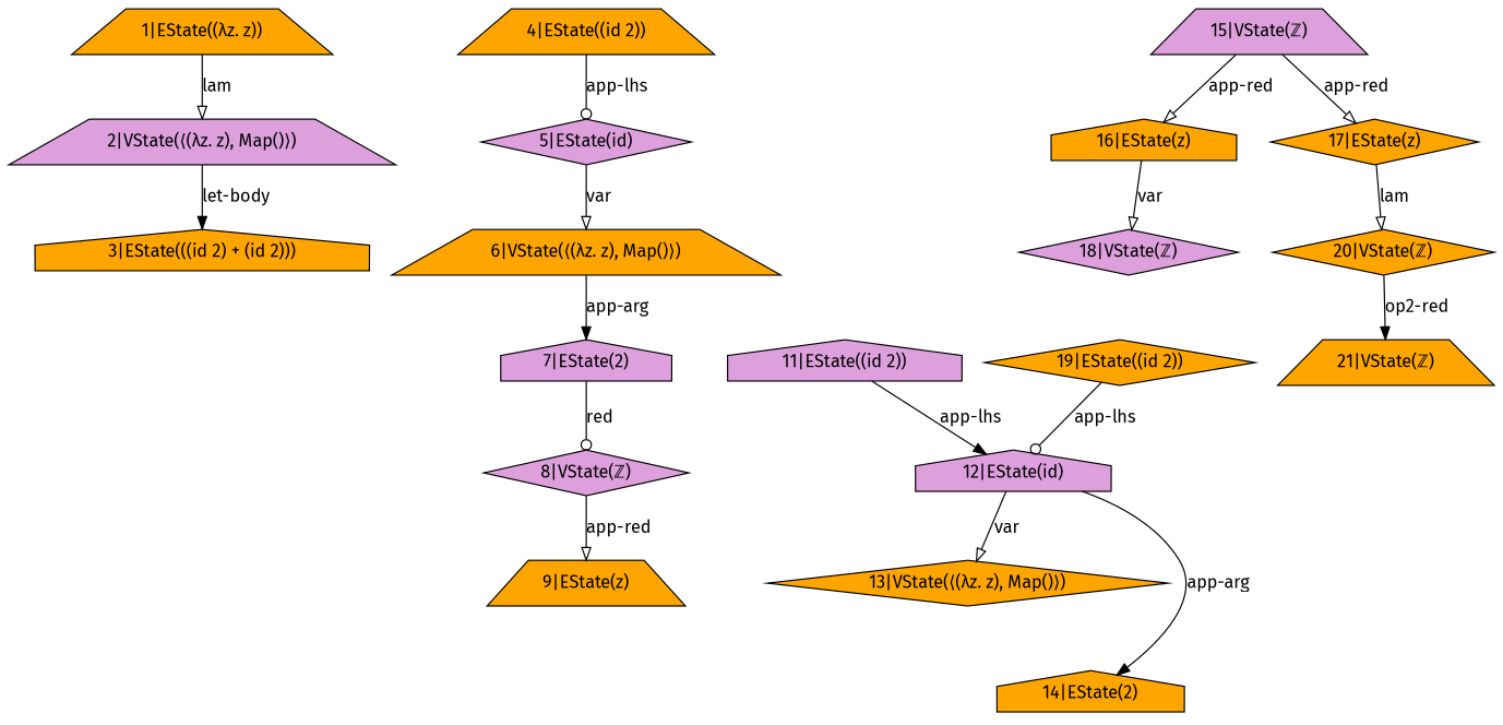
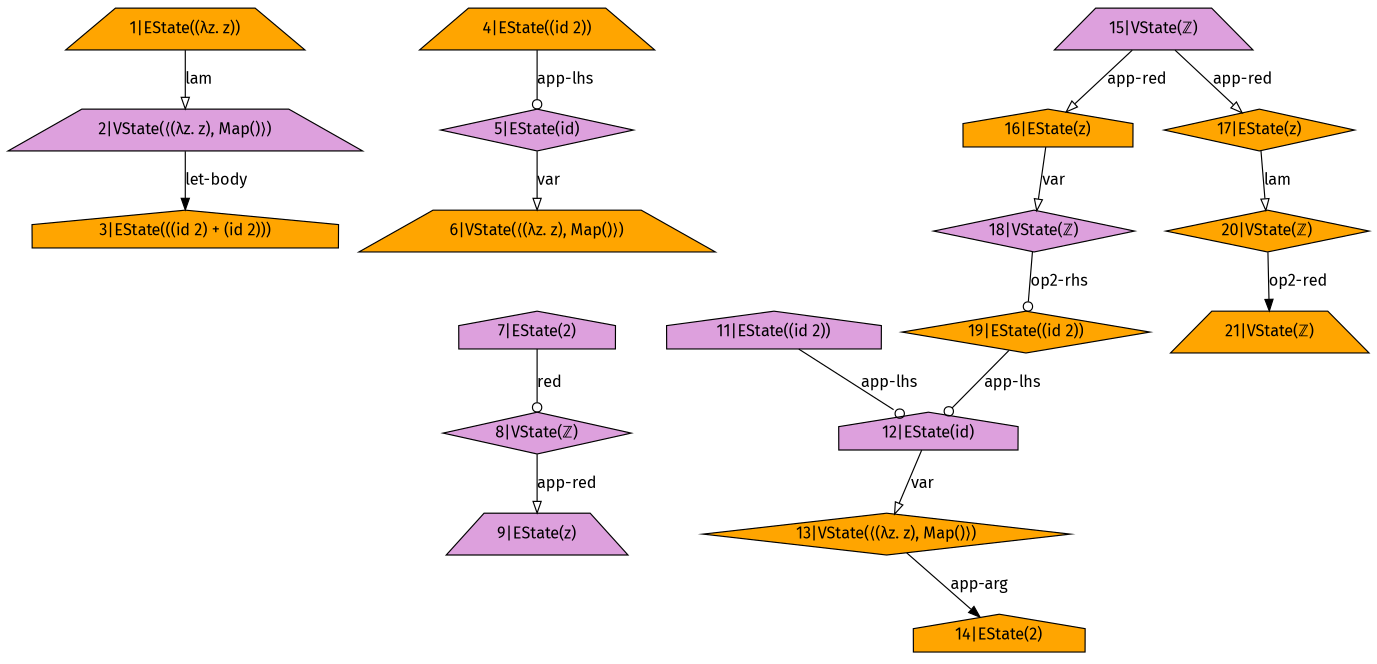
  digraph {
    fontname="Fira Sans"
    node [fillcolor=orange fontname="Fira Sans" shape=trapezium style=filled]
    edge [arrowhead=onormal fontname="Fira Sans"]
    n1 [label="1|EState((λz. z))"]
    n2 [fillcolor=plum label="2|VState(⟨(λz. z), Map()⟩)"]
    n3 [label="3|EState(((id 2) + (id 2)))" shape=house]
    n4 [label="4|EState((id 2))"]
    n5 [fillcolor=plum label="5|EState(id)" shape=diamond]
    n6 [label="6|VState(⟨(λz. z), Map()⟩)"]
    n7 [fillcolor=plum label="7|EState(2)" shape=house]
    n8 [fillcolor=plum label="8|VState(ℤ)" shape=diamond]
-   n9 [label="9|EState(z)"]
+   n9 [fillcolor=plum label="9|EState(z)"]
    n10 [fillcolor=plum label="11|EState((id 2))" shape=house]
    n11 [fillcolor=plum label="12|EState(id)" shape=house]
    n12 [label="13|VState(⟨(λz. z), Map()⟩)" shape=diamond]
    n13 [label="14|EState(2)" shape=house]
    n14 [fillcolor=plum label="15|VState(ℤ)"]
    n15 [label="16|EState(z)" shape=house]
    n16 [label="17|EState(z)" shape=diamond]
    n17 [fillcolor=plum label="18|VState(ℤ)" shape=diamond]
    n18 [label="20|VState(ℤ)" shape=diamond]
    n19 [label="19|EState((id 2))" shape=diamond]
    n20 [label="21|VState(ℤ)"]
    n1 -> n2 [label=lam]
    n2 -> n3 [arrowhead=normal label="let-body"]
    n4 -> n5 [arrowhead=odot label="app-lhs"]
    n5 -> n6 [label=var]
-   n6 -> n7 [arrowhead=normal label="app-arg"]
    n7 -> n8 [arrowhead=odot label=red]
    n8 -> n9 [label="app-red"]
-   n10 -> n11 [arrowhead=normal label="app-lhs"]
+   n10 -> n11 [arrowhead=odot label="app-lhs"]
    n11 -> n12 [label=var]
-   n11 -> n13 [arrowhead=normal label="app-arg"]
+   n12 -> n13 [arrowhead=normal label="app-arg"]
    n14 -> n15 [label="app-red"]
    n14 -> n16 [label="app-red"]
    n15 -> n17 [label=var]
    n16 -> n18 [label=lam]
+   n17 -> n19 [arrowhead=odot label="op2-rhs"]
    n18 -> n20 [arrowhead=normal label="op2-red"]
    n19 -> n11 [arrowhead=odot label="app-lhs"]
  }
